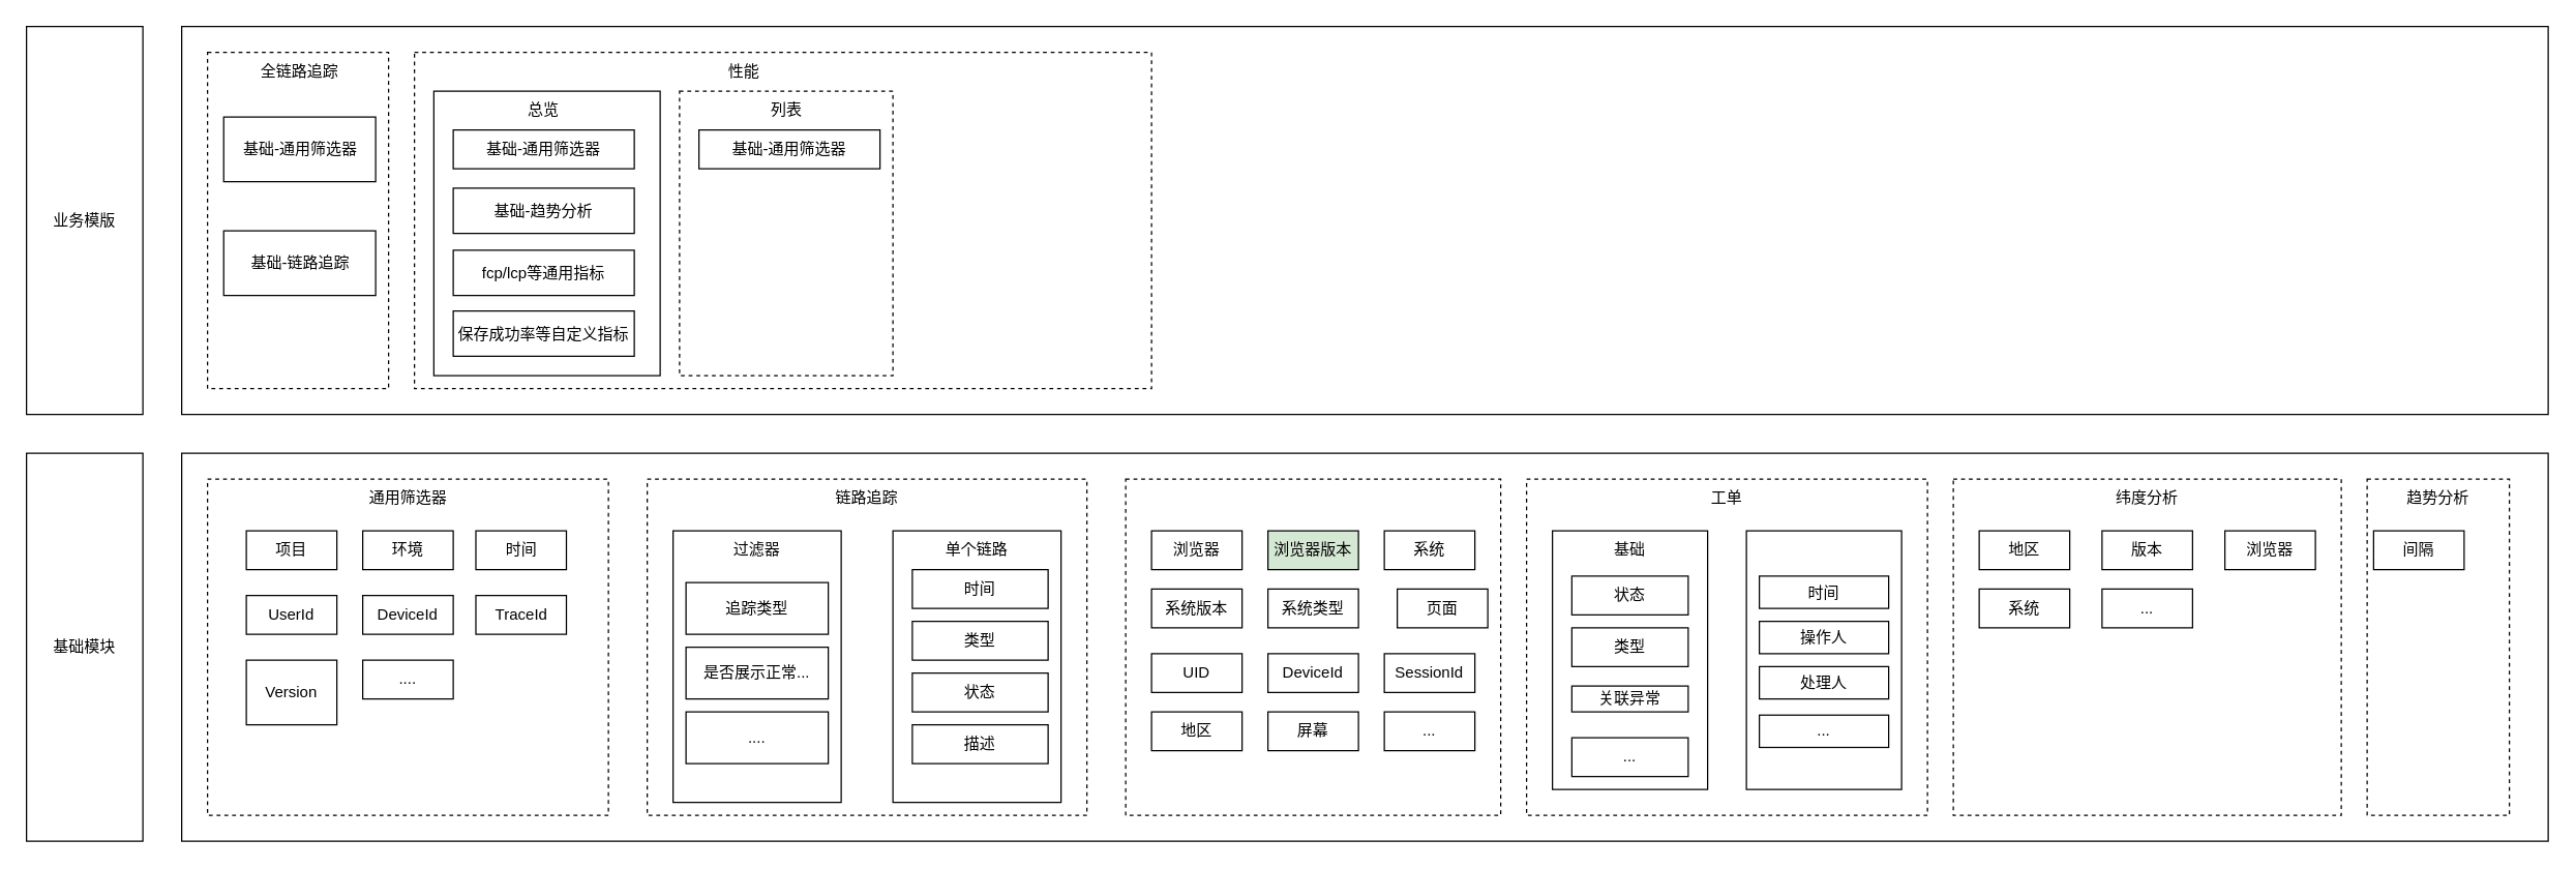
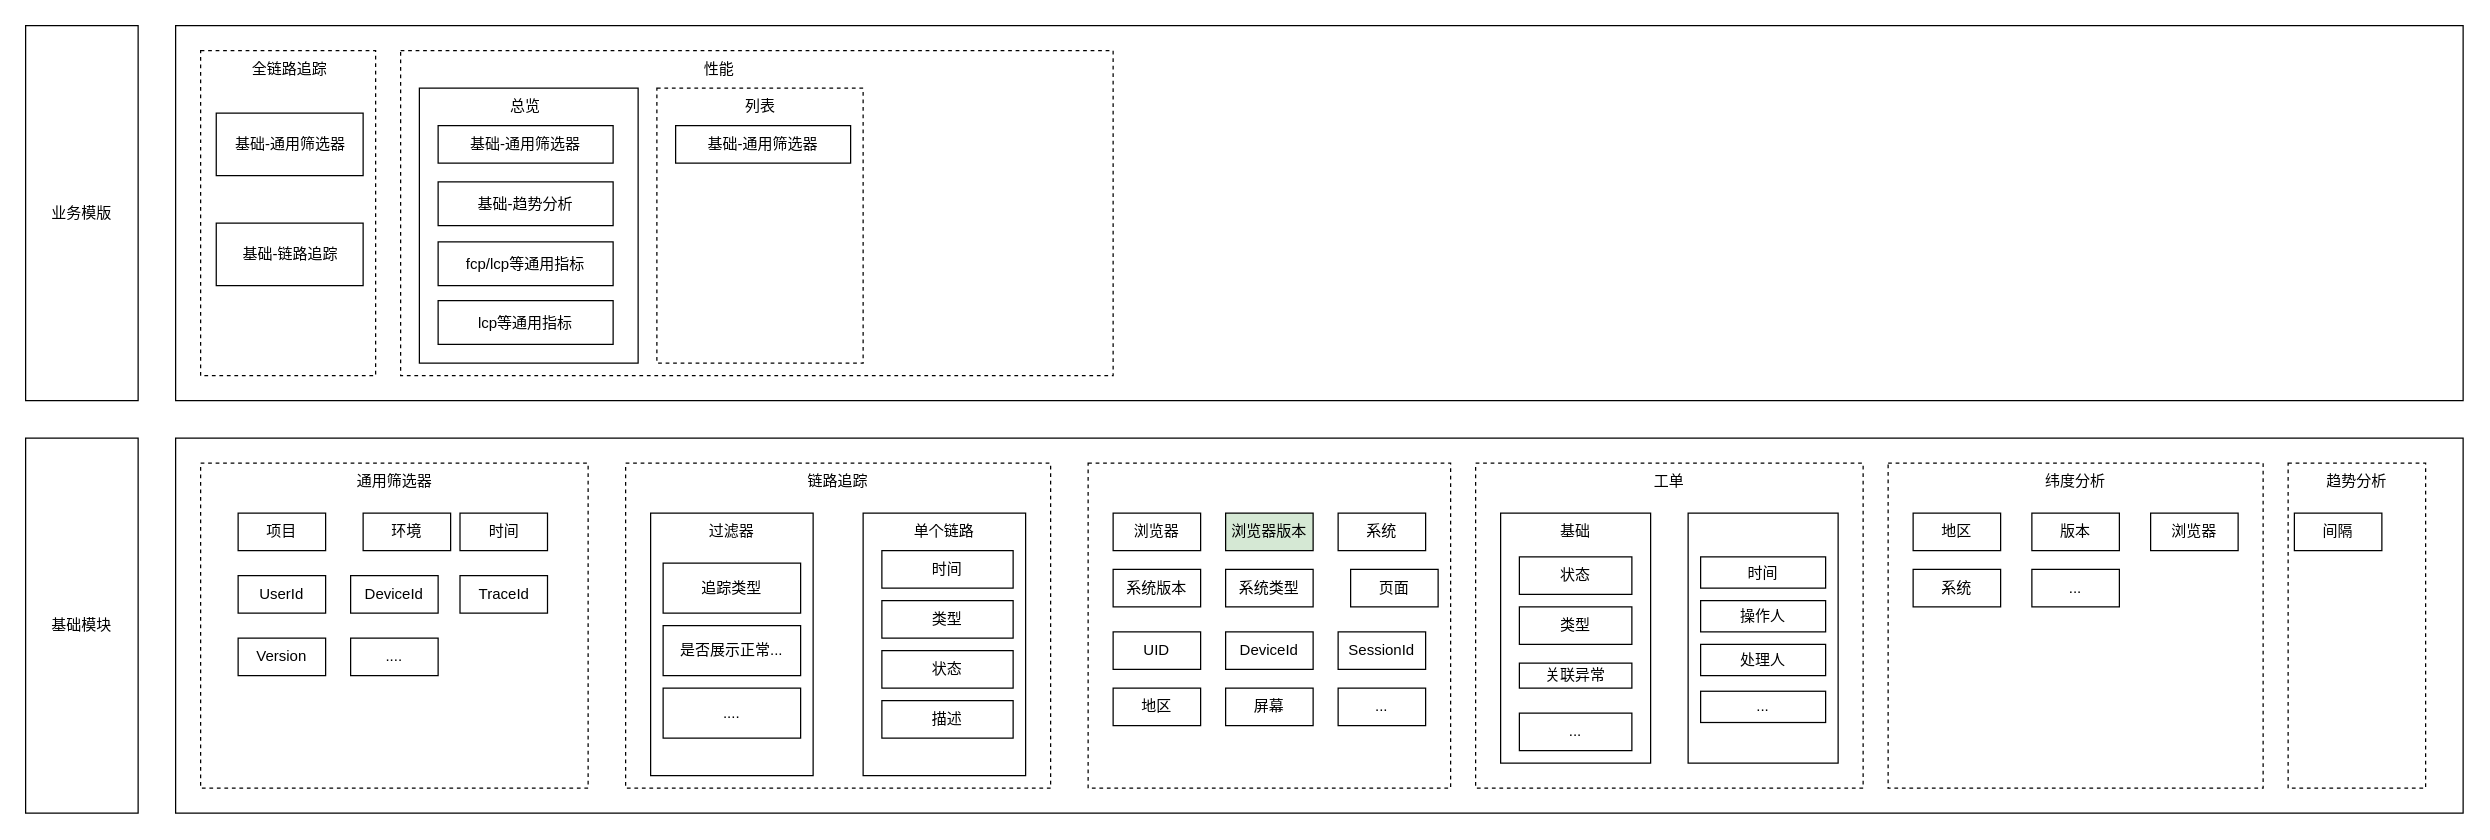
  <mxCell id="0" />
  <mxCell id="1" parent="0" />
  <mxCell id="2" value="基础模块" style="rounded=0;whiteSpace=wrap;html=1;" vertex="1" parent="1"><mxGeometry x="20" y="350" width="90" height="300" as="geometry" /></mxCell>
  <mxCell id="3" value="" style="rounded=0;whiteSpace=wrap;html=1;" vertex="1" parent="1"><mxGeometry x="140" y="350" width="1830" height="300" as="geometry" /></mxCell>
  <mxCell id="4" value="" style="rounded=0;whiteSpace=wrap;html=1;dashed=1;" vertex="1" parent="1"><mxGeometry x="160" y="370" width="310" height="260" as="geometry" /></mxCell>
  <mxCell id="5" value="通用筛选器" style="text;html=1;strokeColor=none;fillColor=none;align=center;verticalAlign=middle;whiteSpace=wrap;rounded=0;" vertex="1" parent="1"><mxGeometry x="282.5" y="370" width="65" height="30" as="geometry" /></mxCell>
  <mxCell id="6" value="项目" style="rounded=0;whiteSpace=wrap;html=1;" vertex="1" parent="1"><mxGeometry x="190" y="410" width="70" height="30" as="geometry" /></mxCell>
- <mxCell id="7" value="环境" style="rounded=0;whiteSpace=wrap;html=1;" vertex="1" parent="1"><mxGeometry x="280" y="410" width="70" height="30" as="geometry" /></mxCell>
+ <mxCell id="7" value="环境" style="rounded=0;whiteSpace=wrap;html=1;" vertex="1" parent="1"><mxGeometry x="290" y="410" width="70" height="30" as="geometry" /></mxCell>
  <mxCell id="8" value="时间" style="rounded=0;whiteSpace=wrap;html=1;" vertex="1" parent="1"><mxGeometry x="367.5" y="410" width="70" height="30" as="geometry" /></mxCell>
  <mxCell id="9" value="UserId" style="rounded=0;whiteSpace=wrap;html=1;" vertex="1" parent="1"><mxGeometry x="190" y="460" width="70" height="30" as="geometry" /></mxCell>
  <mxCell id="10" value="DeviceId" style="rounded=0;whiteSpace=wrap;html=1;" vertex="1" parent="1"><mxGeometry x="280" y="460" width="70" height="30" as="geometry" /></mxCell>
  <mxCell id="11" value="TraceId" style="rounded=0;whiteSpace=wrap;html=1;" vertex="1" parent="1"><mxGeometry x="367.5" y="460" width="70" height="30" as="geometry" /></mxCell>
- <mxCell id="12" value="Version" style="rounded=0;whiteSpace=wrap;html=1;" vertex="1" parent="1"><mxGeometry x="190" y="510" width="70" height="50" as="geometry" /></mxCell>
+ <mxCell id="12" value="Version" style="rounded=0;whiteSpace=wrap;html=1;" vertex="1" parent="1"><mxGeometry x="190" y="510" width="70" height="30" as="geometry" /></mxCell>
  <mxCell id="13" value="...." style="rounded=0;whiteSpace=wrap;html=1;" vertex="1" parent="1"><mxGeometry x="280" y="510" width="70" height="30" as="geometry" /></mxCell>
  <mxCell id="14" value="" style="rounded=0;whiteSpace=wrap;html=1;dashed=1;" vertex="1" parent="1"><mxGeometry x="500" y="370" width="340" height="260" as="geometry" /></mxCell>
  <mxCell id="15" value="链路追踪" style="text;html=1;strokeColor=none;fillColor=none;align=center;verticalAlign=middle;whiteSpace=wrap;rounded=0;" vertex="1" parent="1"><mxGeometry x="635" y="370" width="70" height="30" as="geometry" /></mxCell>
  <mxCell id="16" value="" style="rounded=0;whiteSpace=wrap;html=1;" vertex="1" parent="1"><mxGeometry x="520" y="410" width="130" height="210" as="geometry" /></mxCell>
  <mxCell id="17" value="过滤器" style="text;html=1;strokeColor=none;fillColor=none;align=center;verticalAlign=middle;whiteSpace=wrap;rounded=0;" vertex="1" parent="1"><mxGeometry x="555" y="410" width="60" height="30" as="geometry" /></mxCell>
  <mxCell id="18" value="追踪类型" style="rounded=0;whiteSpace=wrap;html=1;" vertex="1" parent="1"><mxGeometry x="530" y="450" width="110" height="40" as="geometry" /></mxCell>
  <mxCell id="19" value="是否展示正常..." style="rounded=0;whiteSpace=wrap;html=1;" vertex="1" parent="1"><mxGeometry x="530" y="500" width="110" height="40" as="geometry" /></mxCell>
  <mxCell id="20" value="...." style="rounded=0;whiteSpace=wrap;html=1;" vertex="1" parent="1"><mxGeometry x="530" y="550" width="110" height="40" as="geometry" /></mxCell>
  <mxCell id="21" value="" style="rounded=0;whiteSpace=wrap;html=1;" vertex="1" parent="1"><mxGeometry x="690" y="410" width="130" height="210" as="geometry" /></mxCell>
  <mxCell id="22" value="单个链路" style="text;html=1;strokeColor=none;fillColor=none;align=center;verticalAlign=middle;whiteSpace=wrap;rounded=0;" vertex="1" parent="1"><mxGeometry x="725" y="410" width="60" height="30" as="geometry" /></mxCell>
  <mxCell id="23" value="时间" style="rounded=0;whiteSpace=wrap;html=1;" vertex="1" parent="1"><mxGeometry x="705" y="440" width="105" height="30" as="geometry" /></mxCell>
  <mxCell id="24" value="类型" style="rounded=0;whiteSpace=wrap;html=1;" vertex="1" parent="1"><mxGeometry x="705" y="480" width="105" height="30" as="geometry" /></mxCell>
  <mxCell id="25" value="状态" style="rounded=0;whiteSpace=wrap;html=1;" vertex="1" parent="1"><mxGeometry x="705" y="520" width="105" height="30" as="geometry" /></mxCell>
  <mxCell id="26" value="描述" style="rounded=0;whiteSpace=wrap;html=1;" vertex="1" parent="1"><mxGeometry x="705" y="560" width="105" height="30" as="geometry" /></mxCell>
  <mxCell id="27" value="" style="rounded=0;whiteSpace=wrap;html=1;dashed=1;" vertex="1" parent="1"><mxGeometry x="870" y="370" width="290" height="260" as="geometry" /></mxCell>
  <mxCell id="28" value="浏览器" style="rounded=0;whiteSpace=wrap;html=1;" vertex="1" parent="1"><mxGeometry x="890" y="410" width="70" height="30" as="geometry" /></mxCell>
  <mxCell id="29" value="浏览器版本" style="rounded=0;whiteSpace=wrap;html=1;fillColor=#d5e8d4;" vertex="1" parent="1"><mxGeometry x="980" y="410" width="70" height="30" as="geometry" /></mxCell>
  <mxCell id="30" value="系统" style="rounded=0;whiteSpace=wrap;html=1;" vertex="1" parent="1"><mxGeometry x="1070" y="410" width="70" height="30" as="geometry" /></mxCell>
  <mxCell id="31" value="系统版本" style="rounded=0;whiteSpace=wrap;html=1;" vertex="1" parent="1"><mxGeometry x="890" y="455" width="70" height="30" as="geometry" /></mxCell>
  <mxCell id="32" value="系统类型" style="rounded=0;whiteSpace=wrap;html=1;" vertex="1" parent="1"><mxGeometry x="980" y="455" width="70" height="30" as="geometry" /></mxCell>
  <mxCell id="33" value="页面" style="rounded=0;whiteSpace=wrap;html=1;" vertex="1" parent="1"><mxGeometry x="1080" y="455" width="70" height="30" as="geometry" /></mxCell>
  <mxCell id="34" value="UID" style="rounded=0;whiteSpace=wrap;html=1;" vertex="1" parent="1"><mxGeometry x="890" y="505" width="70" height="30" as="geometry" /></mxCell>
  <mxCell id="35" value="DeviceId" style="rounded=0;whiteSpace=wrap;html=1;" vertex="1" parent="1"><mxGeometry x="980" y="505" width="70" height="30" as="geometry" /></mxCell>
  <mxCell id="36" value="SessionId" style="rounded=0;whiteSpace=wrap;html=1;" vertex="1" parent="1"><mxGeometry x="1070" y="505" width="70" height="30" as="geometry" /></mxCell>
  <mxCell id="37" value="地区" style="rounded=0;whiteSpace=wrap;html=1;" vertex="1" parent="1"><mxGeometry x="890" y="550" width="70" height="30" as="geometry" /></mxCell>
  <mxCell id="38" value="屏幕" style="rounded=0;whiteSpace=wrap;html=1;" vertex="1" parent="1"><mxGeometry x="980" y="550" width="70" height="30" as="geometry" /></mxCell>
  <mxCell id="39" value="..." style="rounded=0;whiteSpace=wrap;html=1;" vertex="1" parent="1"><mxGeometry x="1070" y="550" width="70" height="30" as="geometry" /></mxCell>
  <mxCell id="40" value="流转记录" style="text;html=1;strokeColor=none;fillColor=none;align=center;verticalAlign=middle;whiteSpace=wrap;rounded=0;" vertex="1" parent="1"><mxGeometry x="1380" y="410" width="60" height="30" as="geometry" /></mxCell>
  <mxCell id="41" value="" style="group" vertex="1" connectable="0" parent="1"><mxGeometry x="1180" y="370" width="310" height="260" as="geometry" /></mxCell>
  <mxCell id="42" value="" style="rounded=0;whiteSpace=wrap;html=1;dashed=1;" vertex="1" parent="41"><mxGeometry width="310" height="260" as="geometry" /></mxCell>
  <mxCell id="43" value="工单" style="text;html=1;strokeColor=none;fillColor=none;align=center;verticalAlign=middle;whiteSpace=wrap;rounded=0;" vertex="1" parent="41"><mxGeometry x="125" width="60" height="30" as="geometry" /></mxCell>
  <mxCell id="44" value="" style="rounded=0;whiteSpace=wrap;html=1;" vertex="1" parent="41"><mxGeometry x="20" y="40" width="120" height="200" as="geometry" /></mxCell>
  <mxCell id="45" value="" style="rounded=0;whiteSpace=wrap;html=1;" vertex="1" parent="41"><mxGeometry x="170" y="40" width="120" height="200" as="geometry" /></mxCell>
  <mxCell id="46" value="基础" style="text;html=1;strokeColor=none;fillColor=none;align=center;verticalAlign=middle;whiteSpace=wrap;rounded=0;" vertex="1" parent="41"><mxGeometry x="50" y="40" width="60" height="30" as="geometry" /></mxCell>
  <mxCell id="47" value="时间" style="rounded=0;whiteSpace=wrap;html=1;" vertex="1" parent="41"><mxGeometry x="180" y="75" width="100" height="25" as="geometry" /></mxCell>
  <mxCell id="48" value="操作人" style="rounded=0;whiteSpace=wrap;html=1;" vertex="1" parent="41"><mxGeometry x="180" y="110" width="100" height="25" as="geometry" /></mxCell>
  <mxCell id="49" value="处理人" style="rounded=0;whiteSpace=wrap;html=1;" vertex="1" parent="41"><mxGeometry x="180" y="145" width="100" height="25" as="geometry" /></mxCell>
  <mxCell id="50" value="..." style="rounded=0;whiteSpace=wrap;html=1;" vertex="1" parent="41"><mxGeometry x="180" y="182.5" width="100" height="25" as="geometry" /></mxCell>
  <mxCell id="51" value="状态" style="rounded=0;whiteSpace=wrap;html=1;" vertex="1" parent="41"><mxGeometry x="35" y="75" width="90" height="30" as="geometry" /></mxCell>
  <mxCell id="52" value="类型" style="rounded=0;whiteSpace=wrap;html=1;" vertex="1" parent="41"><mxGeometry x="35" y="115" width="90" height="30" as="geometry" /></mxCell>
  <mxCell id="53" value="关联异常" style="rounded=0;whiteSpace=wrap;html=1;" vertex="1" parent="41"><mxGeometry x="35" y="160" width="90" height="20" as="geometry" /></mxCell>
  <mxCell id="54" value="..." style="rounded=0;whiteSpace=wrap;html=1;" vertex="1" parent="41"><mxGeometry x="35" y="200" width="90" height="30" as="geometry" /></mxCell>
  <mxCell id="55" value="" style="rounded=0;whiteSpace=wrap;html=1;dashed=1;" vertex="1" parent="1"><mxGeometry x="1510" y="370" width="300" height="260" as="geometry" /></mxCell>
  <mxCell id="56" value="纬度分析" style="text;html=1;strokeColor=none;fillColor=none;align=center;verticalAlign=middle;whiteSpace=wrap;rounded=0;" vertex="1" parent="1"><mxGeometry x="1630" y="370" width="60" height="30" as="geometry" /></mxCell>
  <mxCell id="57" value="地区" style="rounded=0;whiteSpace=wrap;html=1;" vertex="1" parent="1"><mxGeometry x="1530" y="410" width="70" height="30" as="geometry" /></mxCell>
  <mxCell id="58" value="版本" style="rounded=0;whiteSpace=wrap;html=1;" vertex="1" parent="1"><mxGeometry x="1625" y="410" width="70" height="30" as="geometry" /></mxCell>
  <mxCell id="59" value="浏览器" style="rounded=0;whiteSpace=wrap;html=1;" vertex="1" parent="1"><mxGeometry x="1720" y="410" width="70" height="30" as="geometry" /></mxCell>
  <mxCell id="60" value="系统" style="rounded=0;whiteSpace=wrap;html=1;" vertex="1" parent="1"><mxGeometry x="1530" y="455" width="70" height="30" as="geometry" /></mxCell>
  <mxCell id="61" value="..." style="rounded=0;whiteSpace=wrap;html=1;" vertex="1" parent="1"><mxGeometry x="1625" y="455" width="70" height="30" as="geometry" /></mxCell>
  <mxCell id="62" value="" style="rounded=0;whiteSpace=wrap;html=1;dashed=1;" vertex="1" parent="1"><mxGeometry x="1830" y="370" width="110" height="260" as="geometry" /></mxCell>
  <mxCell id="63" value="趋势分析" style="text;html=1;strokeColor=none;fillColor=none;align=center;verticalAlign=middle;whiteSpace=wrap;rounded=0;" vertex="1" parent="1"><mxGeometry x="1855" y="370" width="60" height="30" as="geometry" /></mxCell>
  <mxCell id="64" value="间隔" style="rounded=0;whiteSpace=wrap;html=1;" vertex="1" parent="1"><mxGeometry x="1835" y="410" width="70" height="30" as="geometry" /></mxCell>
  <mxCell id="65" value="业务模版" style="rounded=0;whiteSpace=wrap;html=1;" vertex="1" parent="1"><mxGeometry x="20" y="20" width="90" height="300" as="geometry" /></mxCell>
  <mxCell id="66" value="" style="rounded=0;whiteSpace=wrap;html=1;" vertex="1" parent="1"><mxGeometry x="140" y="20" width="1830" height="300" as="geometry" /></mxCell>
  <mxCell id="67" value="" style="rounded=0;whiteSpace=wrap;html=1;dashed=1;" vertex="1" parent="1"><mxGeometry x="160" y="40" width="140" height="260" as="geometry" /></mxCell>
  <mxCell id="68" value="全链路追踪" style="text;html=1;strokeColor=none;fillColor=none;align=center;verticalAlign=middle;whiteSpace=wrap;rounded=0;" vertex="1" parent="1"><mxGeometry x="198.75" y="40" width="65" height="30" as="geometry" /></mxCell>
  <mxCell id="69" value="基础-通用筛选器" style="rounded=0;whiteSpace=wrap;html=1;" vertex="1" parent="1"><mxGeometry x="172.5" y="90" width="117.5" height="50" as="geometry" /></mxCell>
  <mxCell id="70" value="基础-链路追踪" style="rounded=0;whiteSpace=wrap;html=1;" vertex="1" parent="1"><mxGeometry x="172.5" y="178" width="117.5" height="50" as="geometry" /></mxCell>
  <mxCell id="71" value="" style="group" vertex="1" connectable="0" parent="1"><mxGeometry x="320" y="40" width="570" height="260" as="geometry" /></mxCell>
  <mxCell id="72" value="" style="rounded=0;whiteSpace=wrap;html=1;dashed=1;" vertex="1" parent="71"><mxGeometry width="570" height="260" as="geometry" /></mxCell>
  <mxCell id="73" value="性能" style="text;html=1;strokeColor=none;fillColor=none;align=center;verticalAlign=middle;whiteSpace=wrap;rounded=0;" vertex="1" parent="71"><mxGeometry x="225" width="60" height="30" as="geometry" /></mxCell>
  <mxCell id="74" value="" style="rounded=0;whiteSpace=wrap;html=1;" vertex="1" parent="71"><mxGeometry x="15" y="30" width="175" height="220" as="geometry" /></mxCell>
  <mxCell id="75" value="总览" style="text;html=1;strokeColor=none;fillColor=none;align=center;verticalAlign=middle;whiteSpace=wrap;rounded=0;" vertex="1" parent="71"><mxGeometry x="70" y="30" width="60" height="30" as="geometry" /></mxCell>
  <mxCell id="76" value="基础-通用筛选器" style="rounded=0;whiteSpace=wrap;html=1;" vertex="1" parent="71"><mxGeometry x="30" y="60" width="140" height="30" as="geometry" /></mxCell>
  <mxCell id="77" value="基础-趋势分析" style="rounded=0;whiteSpace=wrap;html=1;" vertex="1" parent="71"><mxGeometry x="30" y="105" width="140" height="35" as="geometry" /></mxCell>
  <mxCell id="78" value="fcp/lcp等通用指标" style="rounded=0;whiteSpace=wrap;html=1;" vertex="1" parent="71"><mxGeometry x="30" y="153" width="140" height="35" as="geometry" /></mxCell>
- <mxCell id="79" value="保存成功率等自定义指标" style="rounded=0;whiteSpace=wrap;html=1;" vertex="1" parent="71"><mxGeometry x="30" y="200" width="140" height="35" as="geometry" /></mxCell>
+ <mxCell id="79" value="lcp等通用指标" style="rounded=0;whiteSpace=wrap;html=1;" vertex="1" parent="71"><mxGeometry x="30" y="200" width="140" height="35" as="geometry" /></mxCell>
  <mxCell id="80" value="" style="rounded=0;whiteSpace=wrap;html=1;dashed=1;" vertex="1" parent="71"><mxGeometry x="205" y="30" width="165" height="220" as="geometry" /></mxCell>
  <mxCell id="81" value="列表" style="text;html=1;strokeColor=none;fillColor=none;align=center;verticalAlign=middle;whiteSpace=wrap;rounded=0;" vertex="1" parent="71"><mxGeometry x="257.5" y="30" width="60" height="30" as="geometry" /></mxCell>
  <mxCell id="82" value="基础-通用筛选器" style="rounded=0;whiteSpace=wrap;html=1;" vertex="1" parent="71"><mxGeometry x="220" y="60" width="140" height="30" as="geometry" /></mxCell>
